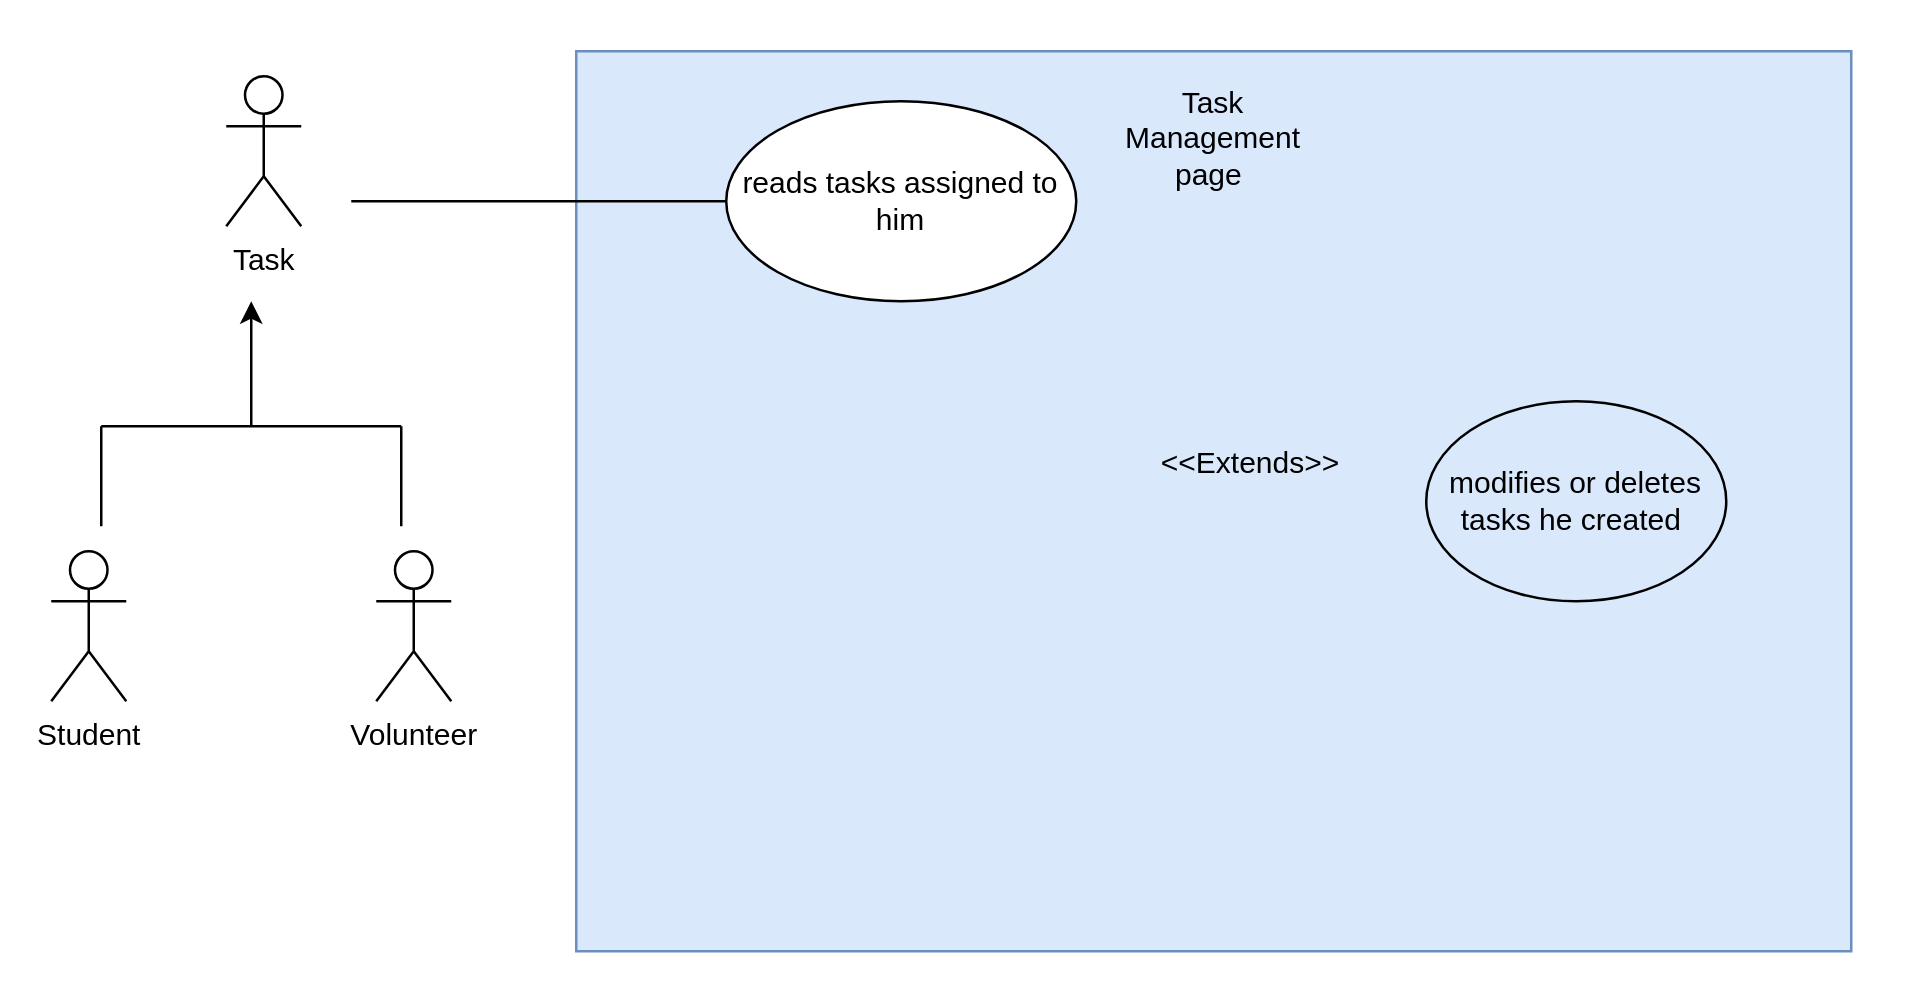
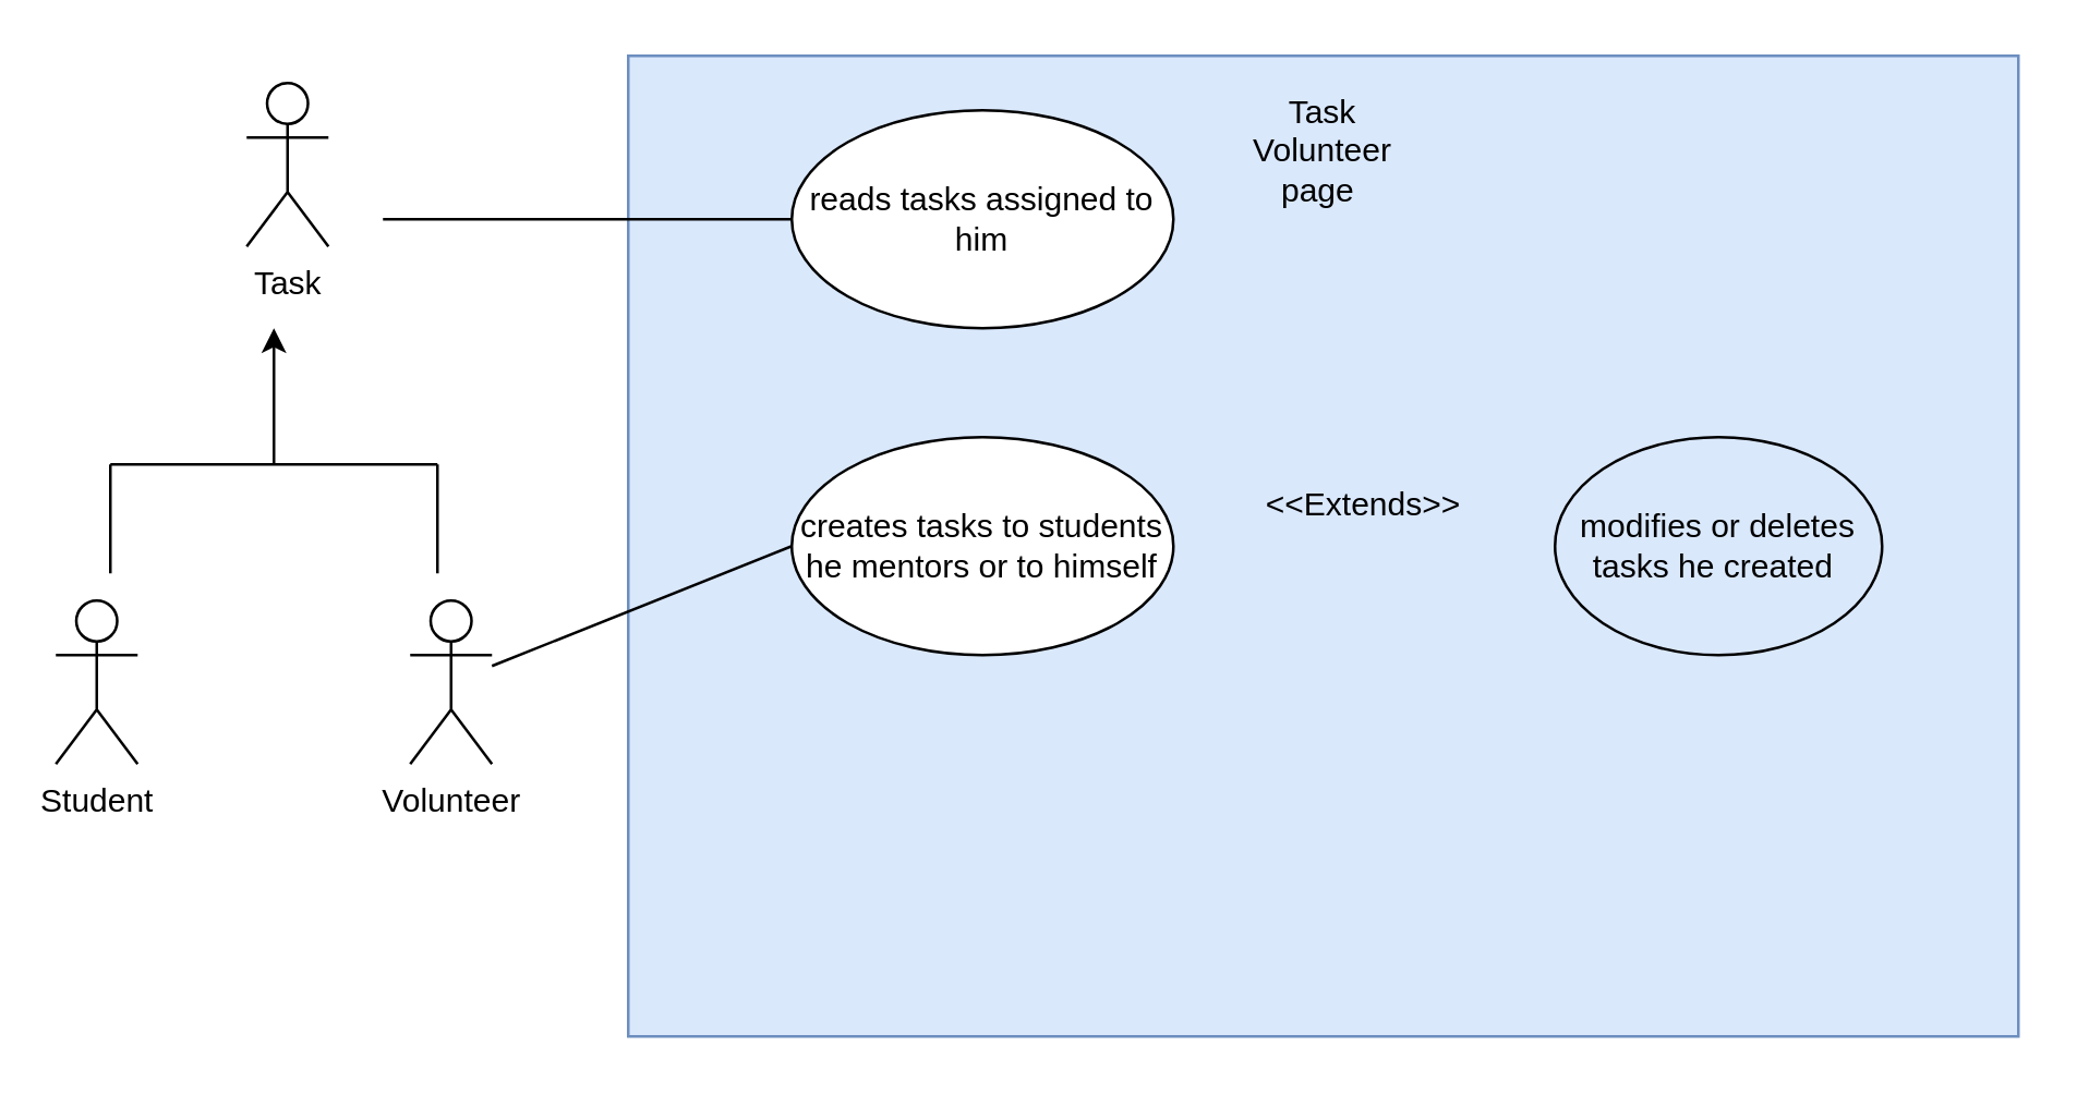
  <mxCell id="0" />
  <mxCell id="1" parent="0" />
  <mxCell id="2" value="Task" style="shape=umlActor;verticalLabelPosition=bottom;verticalAlign=top;html=1;outlineConnect=0;" vertex="1" parent="1"><mxGeometry x="90" y="30" width="30" height="60" as="geometry" /></mxCell>
  <mxCell id="3" value="Volunteer" style="shape=umlActor;verticalLabelPosition=bottom;verticalAlign=top;html=1;outlineConnect=0;" vertex="1" parent="1"><mxGeometry x="150" y="220" width="30" height="60" as="geometry" /></mxCell>
  <mxCell id="4" value="Student" style="shape=umlActor;verticalLabelPosition=bottom;verticalAlign=top;html=1;outlineConnect=0;" vertex="1" parent="1"><mxGeometry x="20" y="220" width="30" height="60" as="geometry" /></mxCell>
  <mxCell id="5" value="" style="endArrow=none;html=1;rounded=0;" edge="1" parent="1"><mxGeometry width="50" height="50" relative="1" as="geometry"><mxPoint x="40" y="210" as="sourcePoint" /><mxPoint x="40" y="170" as="targetPoint" /></mxGeometry></mxCell>
  <mxCell id="6" value="" style="endArrow=none;html=1;rounded=0;" edge="1" parent="1"><mxGeometry width="50" height="50" relative="1" as="geometry"><mxPoint x="160" y="210" as="sourcePoint" /><mxPoint x="160" y="170" as="targetPoint" /></mxGeometry></mxCell>
  <mxCell id="7" value="" style="endArrow=none;html=1;rounded=0;" edge="1" parent="1"><mxGeometry width="50" height="50" relative="1" as="geometry"><mxPoint x="40" y="170" as="sourcePoint" /><mxPoint x="160" y="170" as="targetPoint" /></mxGeometry></mxCell>
  <mxCell id="8" value="" style="endArrow=classic;html=1;rounded=0;" edge="1" parent="1"><mxGeometry width="50" height="50" relative="1" as="geometry"><mxPoint x="100" y="170" as="sourcePoint" /><mxPoint x="100" y="120" as="targetPoint" /></mxGeometry></mxCell>
  <mxCell id="9" value="" style="rounded=0;whiteSpace=wrap;html=1;fillColor=#dae8fc;strokeColor=#6c8ebf;" vertex="1" parent="1"><mxGeometry x="230" y="20" width="510" height="360" as="geometry" /></mxCell>
- <mxCell id="10" value="Task Management page&amp;nbsp;" style="text;html=1;strokeColor=none;fillColor=none;align=center;verticalAlign=middle;whiteSpace=wrap;rounded=0;" vertex="1" parent="1"><mxGeometry x="455" y="40" width="60" height="30" as="geometry" /></mxCell>
+ <mxCell id="10" value="Task Volunteer page&amp;nbsp;" style="text;html=1;strokeColor=none;fillColor=none;align=center;verticalAlign=middle;whiteSpace=wrap;rounded=0;" vertex="1" parent="1"><mxGeometry x="455" y="40" width="60" height="30" as="geometry" /></mxCell>
  <mxCell id="11" value="reads tasks assigned to him" style="ellipse;whiteSpace=wrap;html=1;" vertex="1" parent="1"><mxGeometry x="290" y="40" width="140" height="80" as="geometry" /></mxCell>
+ <mxCell id="12" value="creates tasks to students he mentors or to himself" style="ellipse;whiteSpace=wrap;html=1;" vertex="1" parent="1"><mxGeometry x="290" y="160" width="140" height="80" as="geometry" /></mxCell>
  <mxCell id="13" value="modifies or deletes tasks he created&amp;nbsp;" style="ellipse;whiteSpace=wrap;html=1;fillColor=#dae8fc;" vertex="1" parent="1"><mxGeometry x="570" y="160" width="120" height="80" as="geometry" /></mxCell>
  <mxCell id="14" value="&amp;lt;&amp;lt;Extends&amp;gt;&amp;gt;" style="text;html=1;strokeColor=none;fillColor=none;align=center;verticalAlign=middle;whiteSpace=wrap;rounded=0;" vertex="1" parent="1"><mxGeometry x="470" y="170" width="60" height="30" as="geometry" /></mxCell>
+ <mxCell id="15" value="" style="endArrow=none;html=1;rounded=0;entryX=0;entryY=0.5;entryDx=0;entryDy=0;" edge="1" parent="1" source="3" target="12"><mxGeometry width="50" height="50" relative="1" as="geometry"><mxPoint x="400" y="270" as="sourcePoint" /><mxPoint x="450" y="220" as="targetPoint" /></mxGeometry></mxCell>
  <mxCell id="16" value="" style="endArrow=none;html=1;rounded=0;" edge="1" parent="1" target="11"><mxGeometry width="50" height="50" relative="1" as="geometry"><mxPoint x="140" y="80" as="sourcePoint" /><mxPoint x="190" y="30" as="targetPoint" /></mxGeometry></mxCell>
